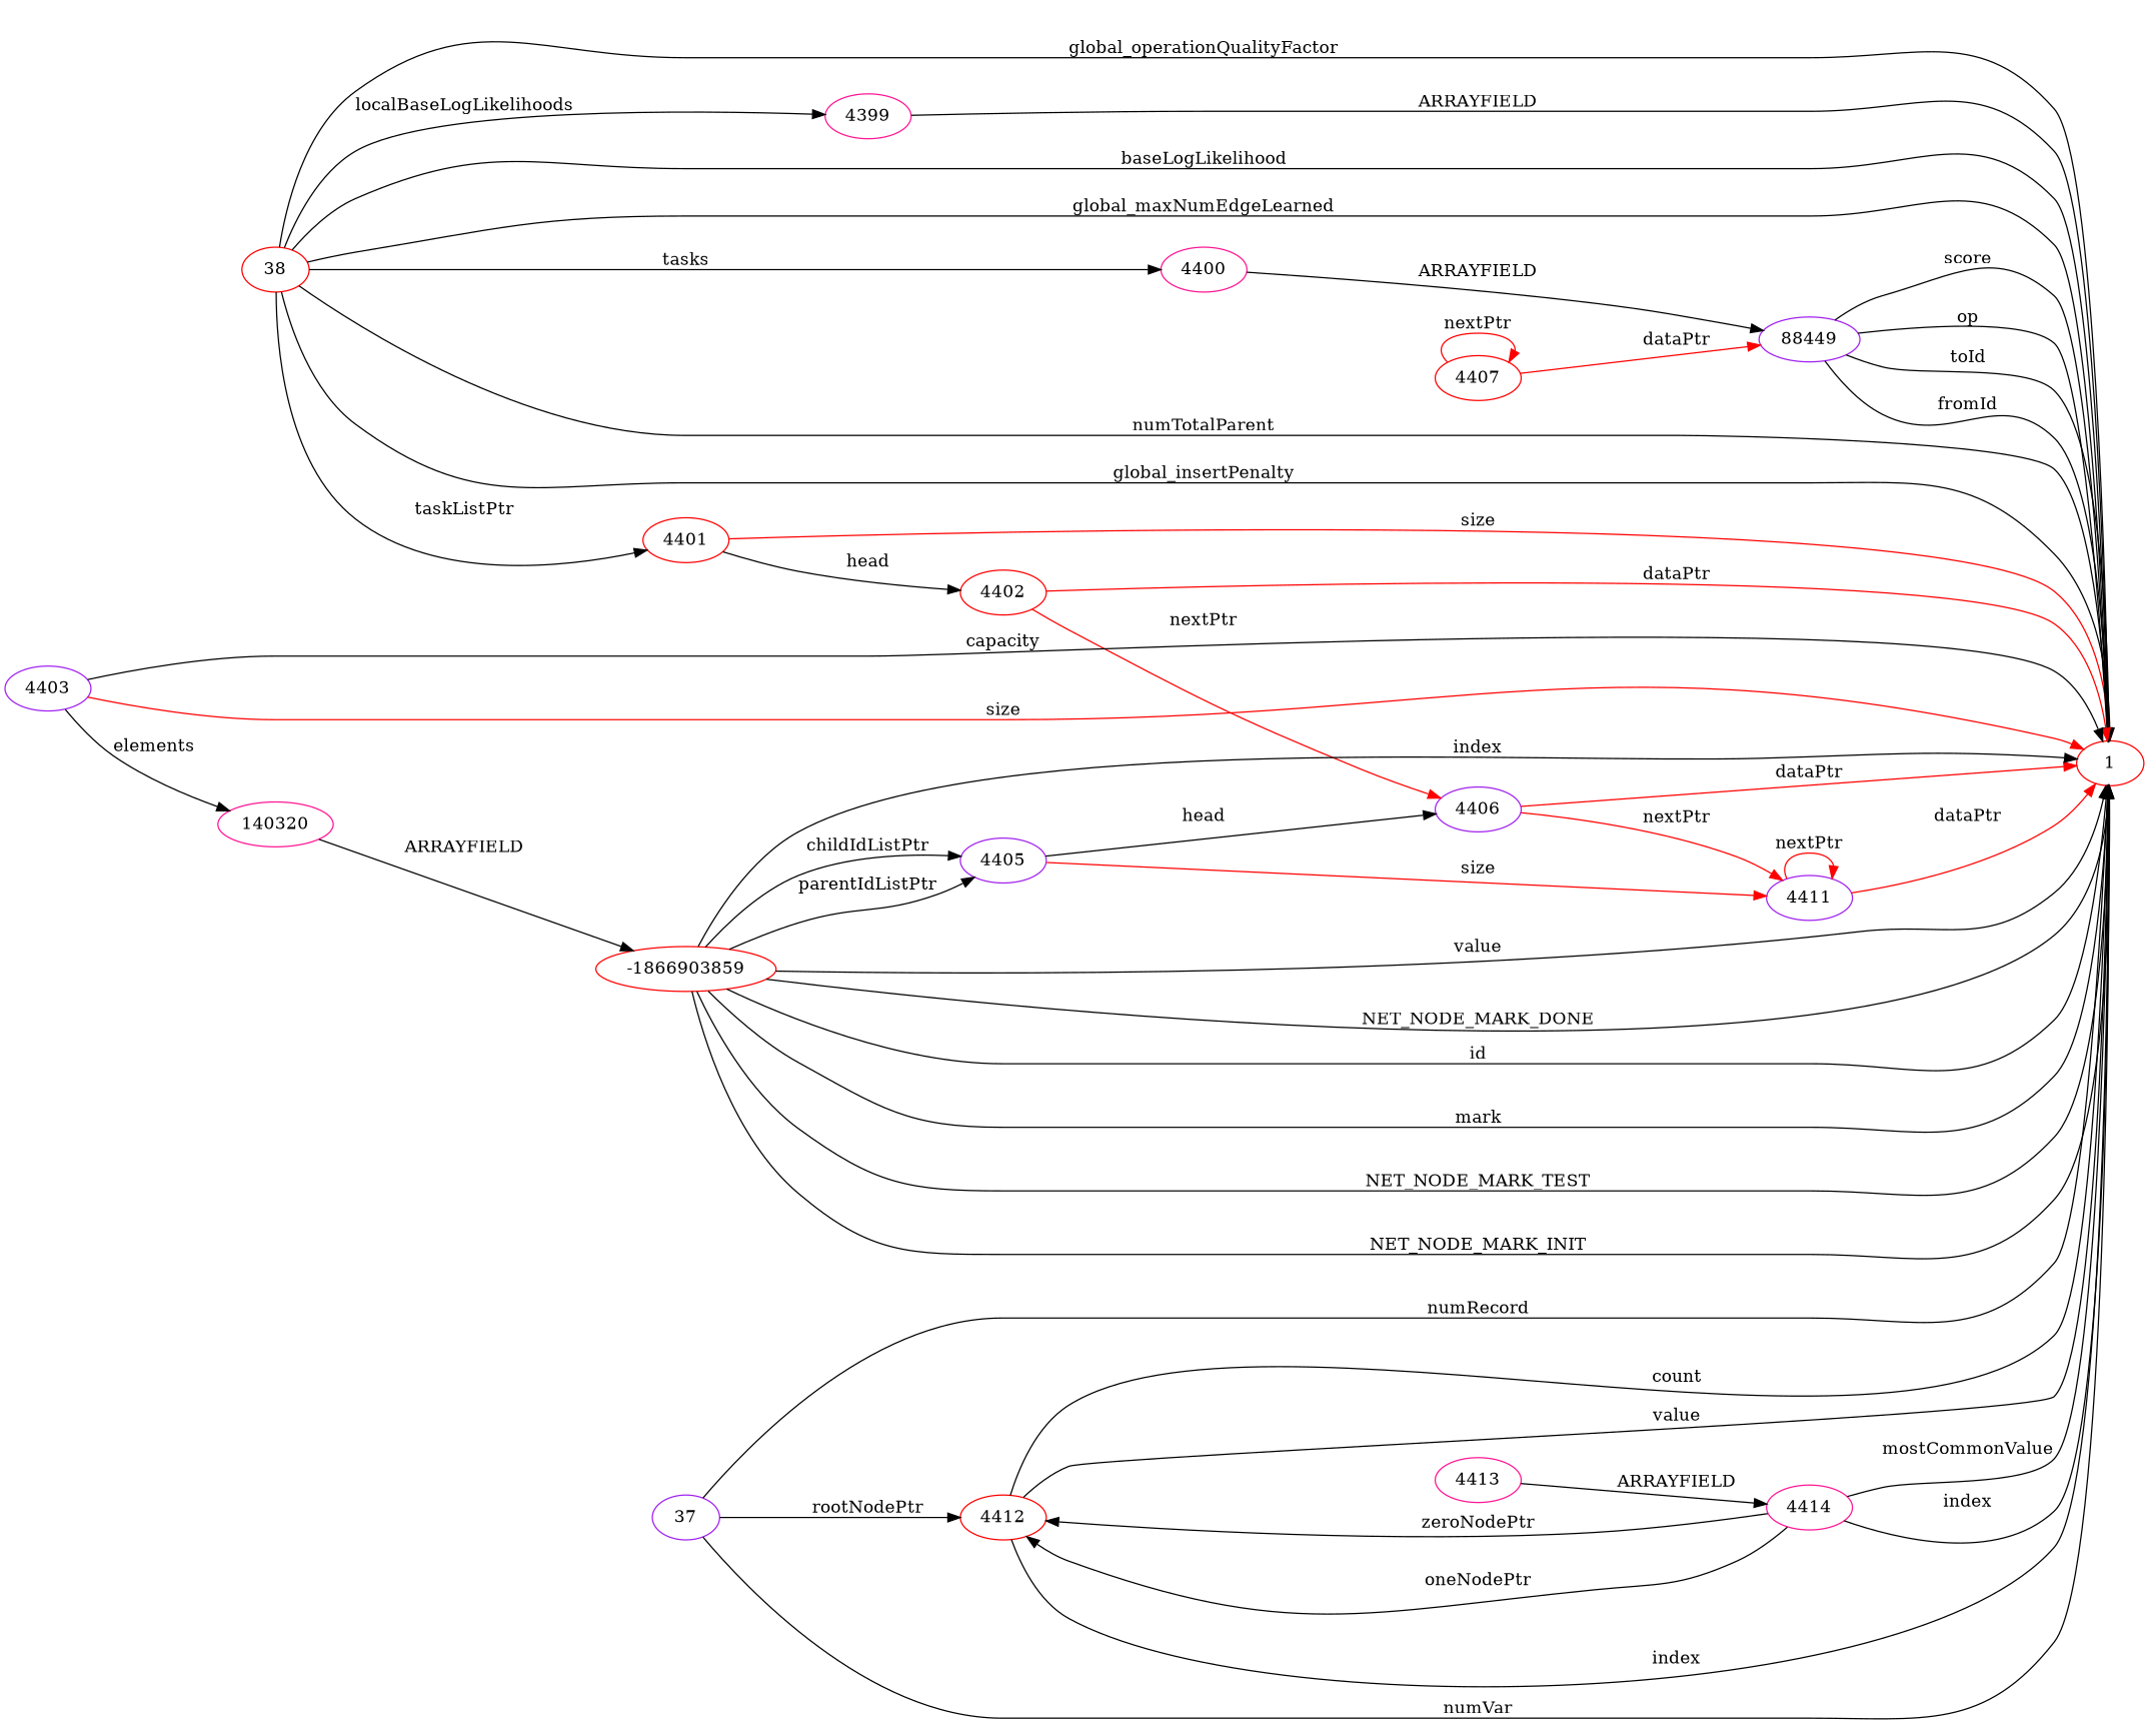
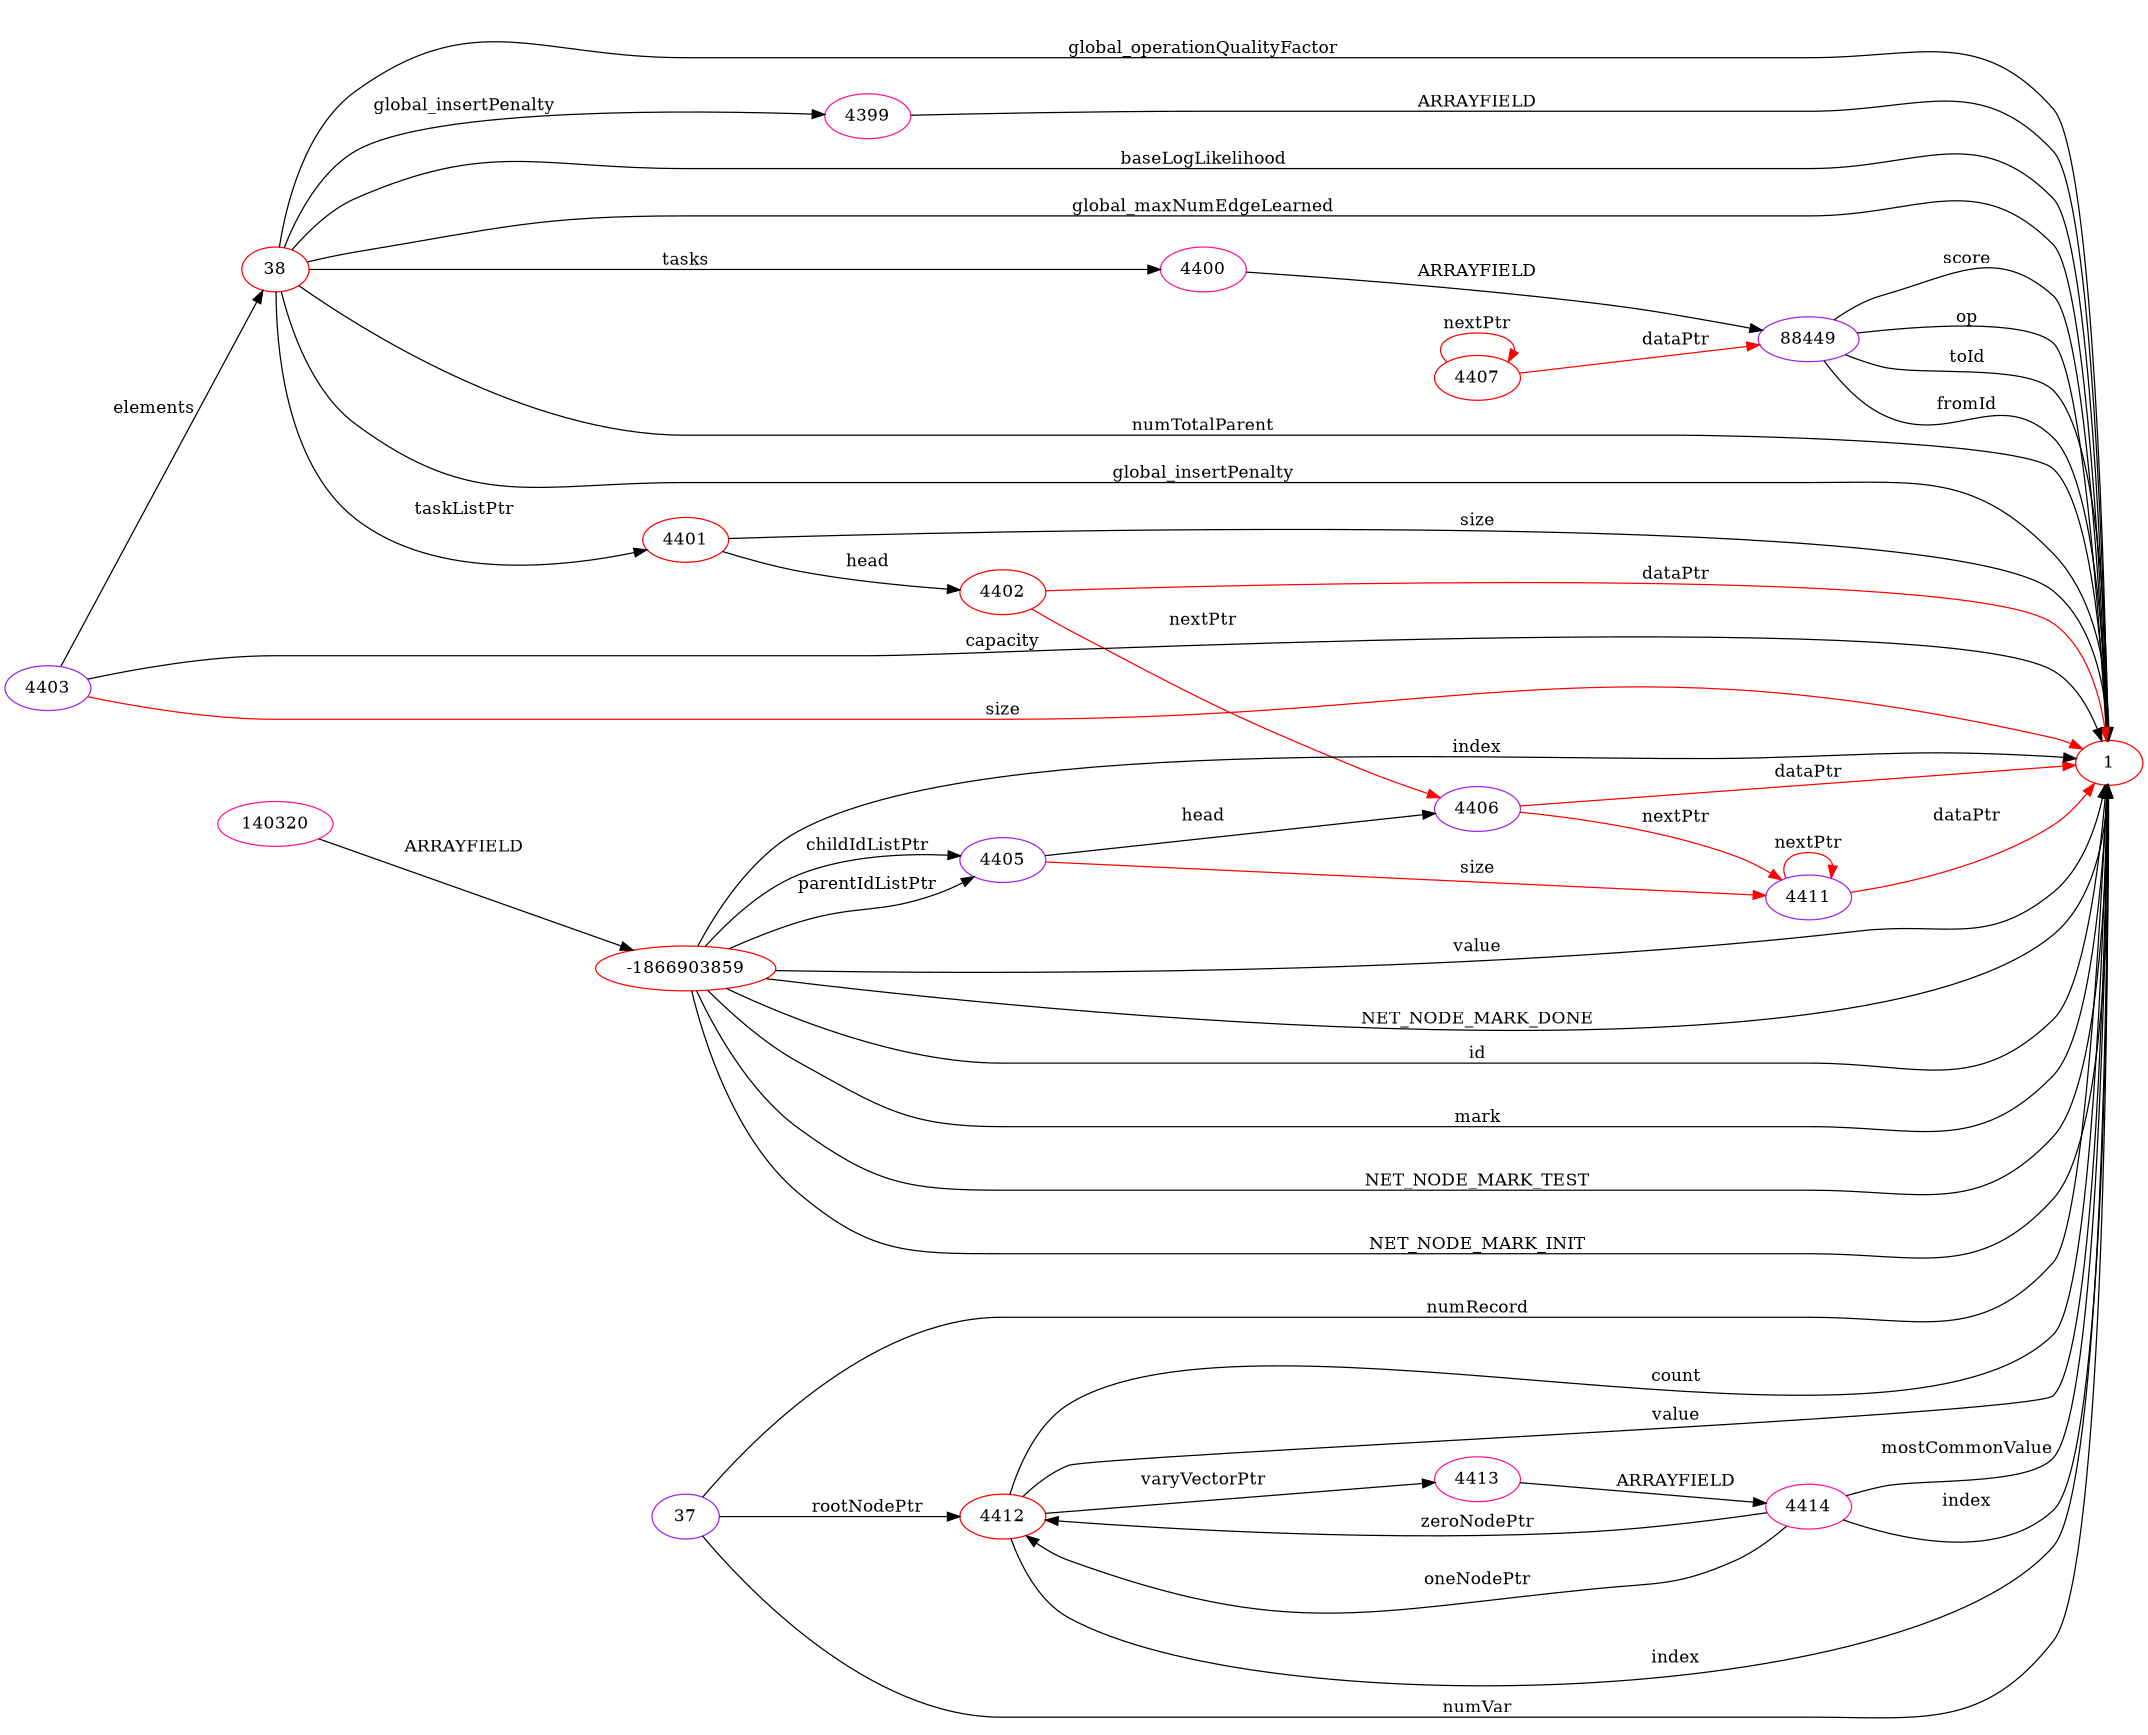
  digraph {
    rankdir=LR
    node [color=red]
    4400 [color=deeppink]
    38
    1
    4399 [color=deeppink]
    4401
    88449 [color=purple]
    4402
    37 [color=purple]
    4412
    4406 [color=purple]
    4407
    4403 [color=purple]
    140320 [color=deeppink]
    -1866903859
    4405 [color=purple]
    4411 [color=purple]
    4413 [color=deeppink]
    4414 [color=deeppink]
    4400 -> 88449 [label=ARRAYFIELD]
    38 -> 4400 [label=tasks]
    38 -> 1 [label=baseLogLikelihood]
    38 -> 1 [label=global_maxNumEdgeLearned]
    38 -> 1 [label=numTotalParent]
    38 -> 1 [label=global_insertPenalty]
    38 -> 1 [label=global_operationQualityFactor]
-   38 -> 4399 [label=localBaseLogLikelihoods]
+   38 -> 4399 [label=global_insertPenalty]
    38 -> 4401 [label=taskListPtr]
    4399 -> 1 [label=ARRAYFIELD]
-   4401 -> 1 [color=red label=size]
+   4401 -> 1 [color=black label=size]
    4401 -> 4402 [label=head]
    88449 -> 1 [label=score]
    88449 -> 1 [label=op]
    88449 -> 1 [label=toId]
    88449 -> 1 [label=fromId]
    4402 -> 1 [color=red label=dataPtr]
    4402 -> 4406 [color=red label=nextPtr]
    37 -> 1 [label=numVar]
    37 -> 1 [label=numRecord]
    37 -> 4412 [label=rootNodePtr]
    4412 -> 1 [label=index]
    4412 -> 1 [label=count]
    4412 -> 1 [label=value]
+   4412 -> 4413 [label=varyVectorPtr]
    4406 -> 1 [color=red label=dataPtr]
    4406 -> 4411 [color=red label=nextPtr]
    4407 -> 88449 [color=red label=dataPtr]
    4407 -> 4407 [color=red label=nextPtr]
    4403 -> 1 [label=capacity]
    4403 -> 1 [color=red label=size]
-   4403 -> 140320 [label=elements]
+   4403 -> 38 [label=elements]
    140320 -> -1866903859 [label=ARRAYFIELD]
    -1866903859 -> 1 [label=id]
    -1866903859 -> 1 [label=mark]
    -1866903859 -> 1 [label=NET_NODE_MARK_TEST]
    -1866903859 -> 1 [label=NET_NODE_MARK_INIT]
    -1866903859 -> 1 [label=index]
    -1866903859 -> 1 [label=value]
    -1866903859 -> 1 [label=NET_NODE_MARK_DONE]
    -1866903859 -> 4405 [label=parentIdListPtr]
    -1866903859 -> 4405 [label=childIdListPtr]
    4405 -> 4406 [label=head]
    4405 -> 4411 [color=red label=size]
    4411 -> 1 [color=red label=dataPtr]
    4411 -> 4411 [color=red label=nextPtr]
    4413 -> 4414 [label=ARRAYFIELD]
    4414 -> 1 [label=mostCommonValue]
    4414 -> 1 [label=index]
    4414 -> 4412 [label=oneNodePtr]
    4414 -> 4412 [label=zeroNodePtr]
  }
